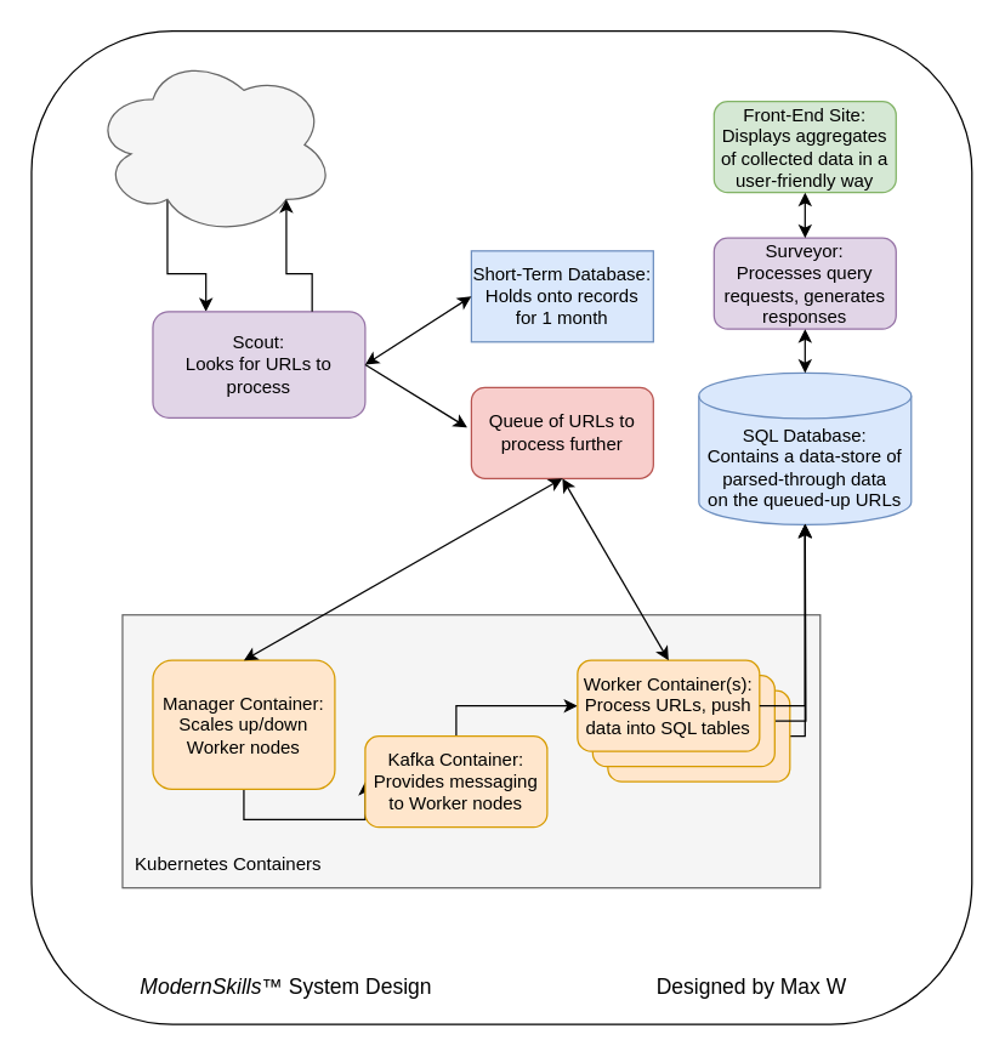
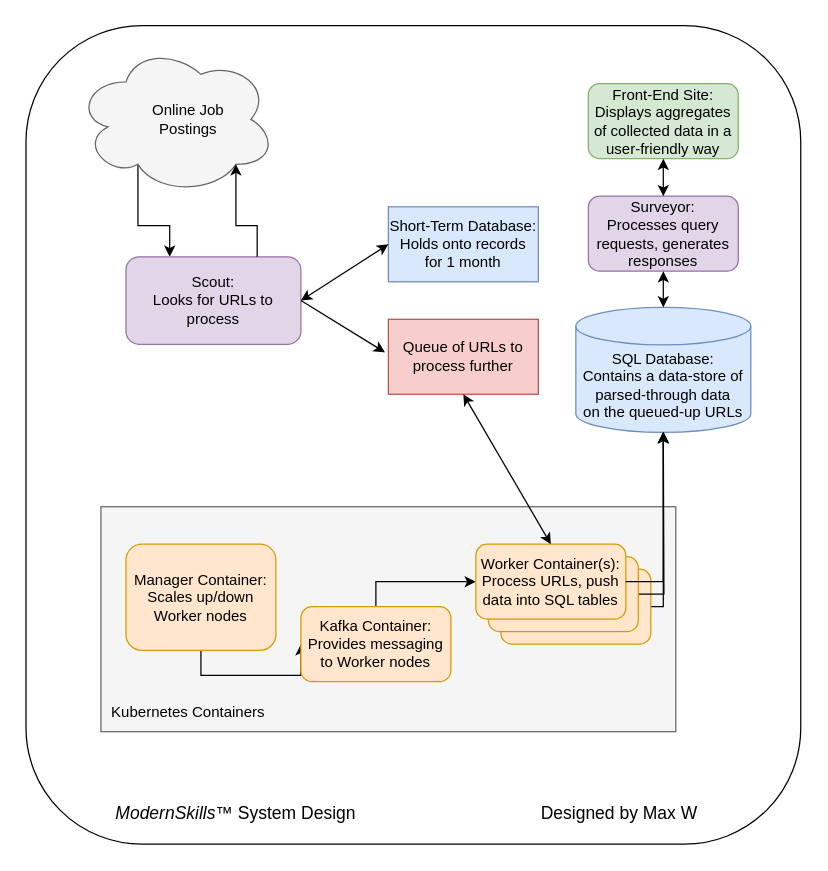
  <mxCell id="0" />
  <mxCell id="1" parent="0" />
  <mxCell id="2" value="" style="rounded=1;whiteSpace=wrap;html=1;" vertex="1" parent="1"><mxGeometry x="20" y="20" width="620" height="655" as="geometry" /></mxCell>
  <mxCell id="3" style="edgeStyle=orthogonalEdgeStyle;rounded=0;orthogonalLoop=1;jettySize=auto;html=1;exitX=0.31;exitY=0.8;exitDx=0;exitDy=0;exitPerimeter=0;entryX=0.25;entryY=0;entryDx=0;entryDy=0;" edge="1" parent="1" source="4" target="6"><mxGeometry relative="1" as="geometry" /></mxCell>
  <mxCell id="4" value="" style="ellipse;shape=cloud;whiteSpace=wrap;html=1;fillColor=#f5f5f5;strokeColor=#666666;fontColor=#333333;" vertex="1" parent="1"><mxGeometry x="60" y="35" width="160" height="120" as="geometry" /></mxCell>
+ <mxCell id="5" value="Online Job Postings" style="text;html=1;align=center;verticalAlign=middle;whiteSpace=wrap;rounded=0;" vertex="1" parent="1"><mxGeometry x="120" y="80" width="60" height="30" as="geometry" /></mxCell>
  <mxCell id="6" value="Scout:&lt;div&gt;Looks for URLs to process&lt;/div&gt;" style="rounded=1;whiteSpace=wrap;html=1;fillColor=#e1d5e7;strokeColor=#9673a6;" vertex="1" parent="1"><mxGeometry x="100" y="205" width="140" height="70" as="geometry" /></mxCell>
  <mxCell id="7" value="Short-Term Database: Holds onto records for 1 month" style="rounded=0;whiteSpace=wrap;html=1;fillColor=#dae8fc;strokeColor=#6c8ebf;" vertex="1" parent="1"><mxGeometry x="310" y="165" width="120" height="60" as="geometry" /></mxCell>
- <mxCell id="8" value="Queue of URLs to process further" style="whiteSpace=wrap;html=1;fillColor=#f8cecc;strokeColor=#b85450;rounded=1;" vertex="1" parent="1"><mxGeometry x="310" y="255" width="120" height="60" as="geometry" /></mxCell>
+ <mxCell id="8" value="Queue of URLs to process further" style="rounded=0;whiteSpace=wrap;html=1;fillColor=#f8cecc;strokeColor=#b85450;" vertex="1" parent="1"><mxGeometry x="310" y="255" width="120" height="60" as="geometry" /></mxCell>
  <mxCell id="9" value="" style="endArrow=classic;html=1;rounded=0;entryX=-0.023;entryY=0.44;entryDx=0;entryDy=0;entryPerimeter=0;exitX=1;exitY=0.5;exitDx=0;exitDy=0;" edge="1" parent="1" source="6" target="8"><mxGeometry width="50" height="50" relative="1" as="geometry"><mxPoint x="210" y="335" as="sourcePoint" /><mxPoint x="240" y="365" as="targetPoint" /></mxGeometry></mxCell>
  <mxCell id="10" value="" style="endArrow=classic;startArrow=classic;html=1;rounded=0;exitX=1;exitY=0.5;exitDx=0;exitDy=0;" edge="1" parent="1" source="6"><mxGeometry width="50" height="50" relative="1" as="geometry"><mxPoint x="260" y="245" as="sourcePoint" /><mxPoint x="310" y="195" as="targetPoint" /></mxGeometry></mxCell>
  <mxCell id="11" style="edgeStyle=orthogonalEdgeStyle;rounded=0;orthogonalLoop=1;jettySize=auto;html=1;exitX=0.75;exitY=0;exitDx=0;exitDy=0;entryX=0.8;entryY=0.8;entryDx=0;entryDy=0;entryPerimeter=0;" edge="1" parent="1" source="6" target="4"><mxGeometry relative="1" as="geometry" /></mxCell>
  <mxCell id="12" value="SQL Database:&lt;div&gt;Contains a data-store of parsed-through data&lt;/div&gt;&lt;div&gt;on the queued-up URLs&lt;/div&gt;" style="shape=cylinder3;whiteSpace=wrap;html=1;boundedLbl=1;backgroundOutline=1;size=15;fillColor=#dae8fc;strokeColor=#6c8ebf;" vertex="1" parent="1"><mxGeometry x="460" y="245.5" width="140" height="100" as="geometry" /></mxCell>
  <mxCell id="13" value="Surveyor:&lt;div&gt;Processes query requests, generates responses&lt;/div&gt;" style="rounded=1;whiteSpace=wrap;html=1;fillColor=#e1d5e7;strokeColor=#9673a6;" vertex="1" parent="1"><mxGeometry x="470" y="156.5" width="120" height="60" as="geometry" /></mxCell>
  <mxCell id="14" value="Front-End Site:&lt;div&gt;Displays aggregates of collected data in a user-friendly way&lt;/div&gt;" style="rounded=1;whiteSpace=wrap;html=1;fillColor=#d5e8d4;strokeColor=#82b366;" vertex="1" parent="1"><mxGeometry x="470" y="66.5" width="120" height="60" as="geometry" /></mxCell>
  <mxCell id="15" value="" style="endArrow=classic;startArrow=classic;html=1;rounded=0;exitX=0.5;exitY=0;exitDx=0;exitDy=0;entryX=0.5;entryY=1;entryDx=0;entryDy=0;" edge="1" parent="1" source="13" target="14"><mxGeometry width="50" height="50" relative="1" as="geometry"><mxPoint x="480" y="185.5" as="sourcePoint" /><mxPoint x="530" y="135.5" as="targetPoint" /></mxGeometry></mxCell>
  <mxCell id="16" value="" style="endArrow=classic;startArrow=classic;html=1;rounded=0;exitX=0.5;exitY=0;exitDx=0;exitDy=0;exitPerimeter=0;entryX=0.5;entryY=1;entryDx=0;entryDy=0;" edge="1" parent="1" source="12" target="13"><mxGeometry width="50" height="50" relative="1" as="geometry"><mxPoint x="480" y="275.5" as="sourcePoint" /><mxPoint x="530" y="225.5" as="targetPoint" /></mxGeometry></mxCell>
  <mxCell id="17" value="" style="rounded=0;whiteSpace=wrap;html=1;fillColor=#f5f5f5;fontColor=#333333;strokeColor=#666666;" vertex="1" parent="1"><mxGeometry x="80" y="405" width="460" height="180" as="geometry" /></mxCell>
  <mxCell id="18" style="edgeStyle=orthogonalEdgeStyle;rounded=0;orthogonalLoop=1;jettySize=auto;html=1;exitX=0.5;exitY=1;exitDx=0;exitDy=0;entryX=0;entryY=0.5;entryDx=0;entryDy=0;" edge="1" parent="1" source="19" target="21"><mxGeometry relative="1" as="geometry" /></mxCell>
  <mxCell id="19" value="Manager Container:&lt;div&gt;Scales up/down Worker nodes&lt;/div&gt;" style="rounded=1;whiteSpace=wrap;html=1;fillColor=#ffe6cc;strokeColor=#d79b00;" vertex="1" parent="1"><mxGeometry x="100" y="435" width="120" height="85" as="geometry" /></mxCell>
  <mxCell id="20" style="edgeStyle=orthogonalEdgeStyle;rounded=0;orthogonalLoop=1;jettySize=auto;html=1;exitX=0.5;exitY=0;exitDx=0;exitDy=0;entryX=0;entryY=0.5;entryDx=0;entryDy=0;" edge="1" parent="1" source="21" target="26"><mxGeometry relative="1" as="geometry" /></mxCell>
  <mxCell id="21" value="Kafka Container:&lt;div&gt;Provides messaging&lt;/div&gt;&lt;div&gt;to Worker nodes&lt;/div&gt;" style="rounded=1;whiteSpace=wrap;html=1;fillColor=#ffe6cc;strokeColor=#d79b00;" vertex="1" parent="1"><mxGeometry x="240" y="485" width="120" height="60" as="geometry" /></mxCell>
  <mxCell id="22" style="edgeStyle=orthogonalEdgeStyle;rounded=0;orthogonalLoop=1;jettySize=auto;html=1;exitX=1;exitY=0.5;exitDx=0;exitDy=0;" edge="1" parent="1" source="23"><mxGeometry relative="1" as="geometry"><mxPoint x="530" y="345" as="targetPoint" /><Array as="points"><mxPoint x="530" y="485" /></Array></mxGeometry></mxCell>
  <mxCell id="23" value="" style="rounded=1;whiteSpace=wrap;html=1;fillColor=#ffe6cc;strokeColor=#d79b00;" vertex="1" parent="1"><mxGeometry x="400" y="455" width="120" height="60" as="geometry" /></mxCell>
  <mxCell id="24" style="edgeStyle=orthogonalEdgeStyle;rounded=0;orthogonalLoop=1;jettySize=auto;html=1;exitX=1;exitY=0.5;exitDx=0;exitDy=0;" edge="1" parent="1" source="25"><mxGeometry relative="1" as="geometry"><mxPoint x="530" y="345" as="targetPoint" /></mxGeometry></mxCell>
  <mxCell id="25" value="" style="rounded=1;whiteSpace=wrap;html=1;fillColor=#ffe6cc;strokeColor=#d79b00;" vertex="1" parent="1"><mxGeometry x="390" y="445" width="120" height="60" as="geometry" /></mxCell>
  <mxCell id="26" value="Worker Container(s):&lt;div&gt;Process URLs, push data into SQL tables&lt;/div&gt;" style="rounded=1;whiteSpace=wrap;html=1;fillColor=#ffe6cc;strokeColor=#d79b00;" vertex="1" parent="1"><mxGeometry x="380" y="435" width="120" height="60" as="geometry" /></mxCell>
  <mxCell id="27" value="Kubernetes Containers" style="text;html=1;align=center;verticalAlign=middle;whiteSpace=wrap;rounded=0;fontStyle=0" vertex="1" parent="1"><mxGeometry x="70" y="555" width="160" height="30" as="geometry" /></mxCell>
  <mxCell id="28" value="" style="endArrow=classic;startArrow=classic;html=1;rounded=0;entryX=0.5;entryY=1;entryDx=0;entryDy=0;exitX=0.5;exitY=0;exitDx=0;exitDy=0;" edge="1" parent="1" source="26" target="8"><mxGeometry width="50" height="50" relative="1" as="geometry"><mxPoint x="-30" y="435" as="sourcePoint" /><mxPoint x="20" y="385" as="targetPoint" /></mxGeometry></mxCell>
- <mxCell id="29" value="" style="endArrow=classic;startArrow=classic;html=1;rounded=0;entryX=0.5;entryY=1;entryDx=0;entryDy=0;exitX=0.5;exitY=0;exitDx=0;exitDy=0;" edge="1" parent="1" source="19" target="8"><mxGeometry width="50" height="50" relative="1" as="geometry"><mxPoint x="0" y="425" as="sourcePoint" /><mxPoint x="50" y="375" as="targetPoint" /></mxGeometry></mxCell>
  <mxCell id="30" style="edgeStyle=orthogonalEdgeStyle;rounded=0;orthogonalLoop=1;jettySize=auto;html=1;exitX=1;exitY=0.5;exitDx=0;exitDy=0;entryX=0.5;entryY=1;entryDx=0;entryDy=0;entryPerimeter=0;" edge="1" parent="1" source="26" target="12"><mxGeometry relative="1" as="geometry" /></mxCell>
  <mxCell id="31" value="&lt;font style=&quot;font-size: 14px;&quot;&gt;&lt;i style=&quot;&quot;&gt;ModernSkills&lt;/i&gt;™ System Design&lt;/font&gt;" style="text;html=1;align=left;verticalAlign=middle;whiteSpace=wrap;rounded=0;" vertex="1" parent="1"><mxGeometry x="90" y="635" width="200" height="30" as="geometry" /></mxCell>
  <mxCell id="32" value="Designed by Max W" style="text;html=1;align=center;verticalAlign=middle;whiteSpace=wrap;rounded=0;fontSize=14;" vertex="1" parent="1"><mxGeometry x="430" y="635" width="130" height="30" as="geometry" /></mxCell>
